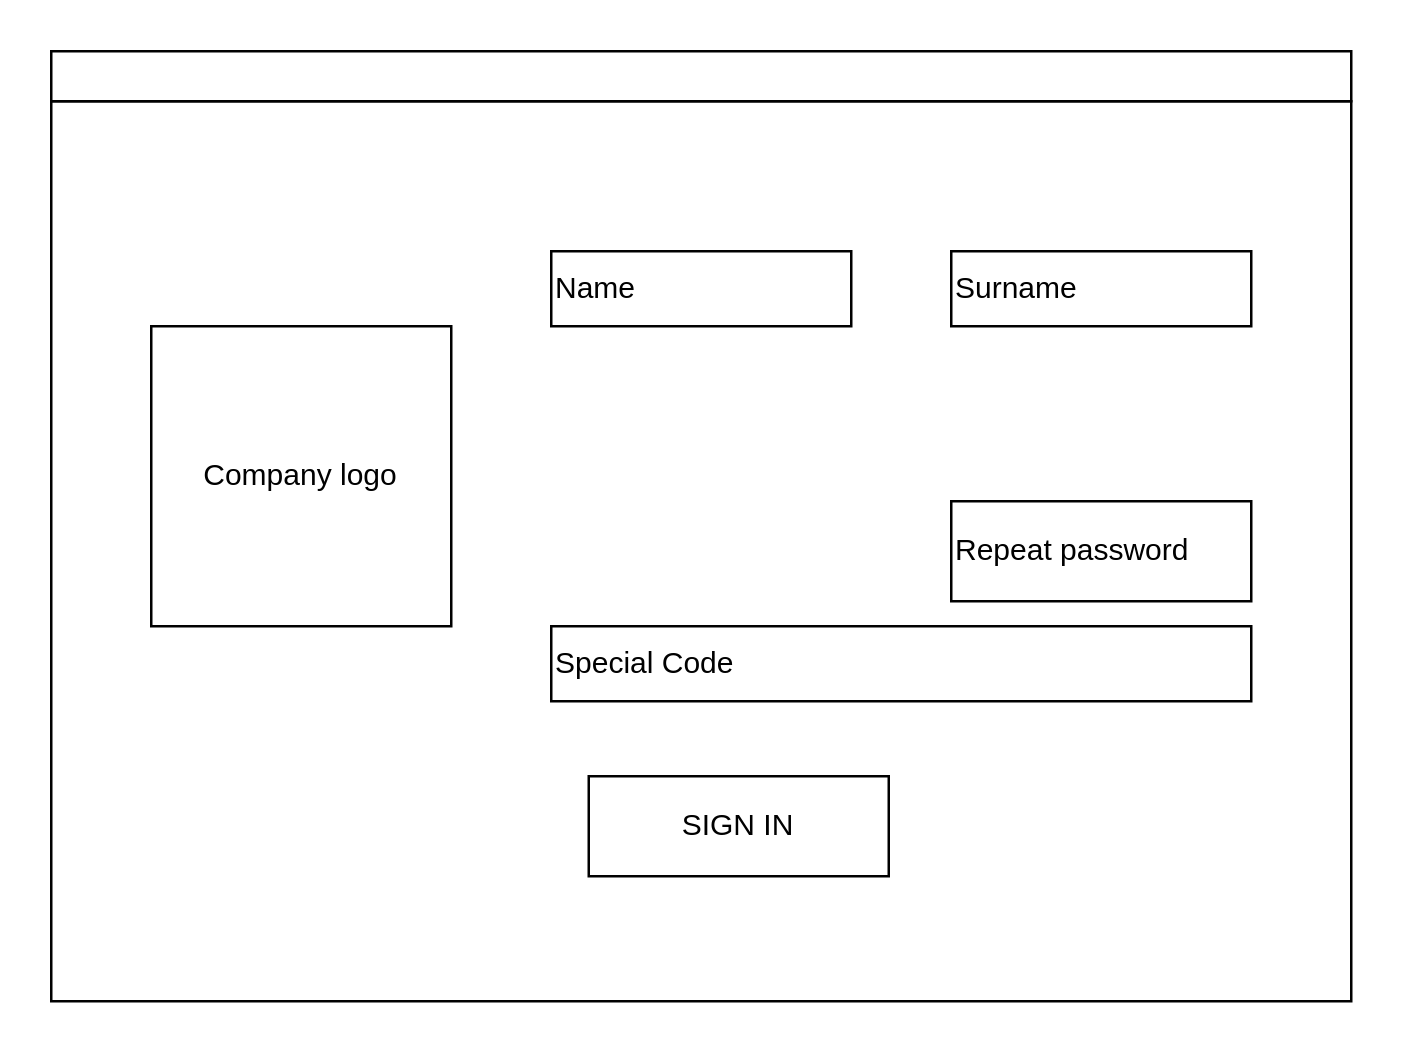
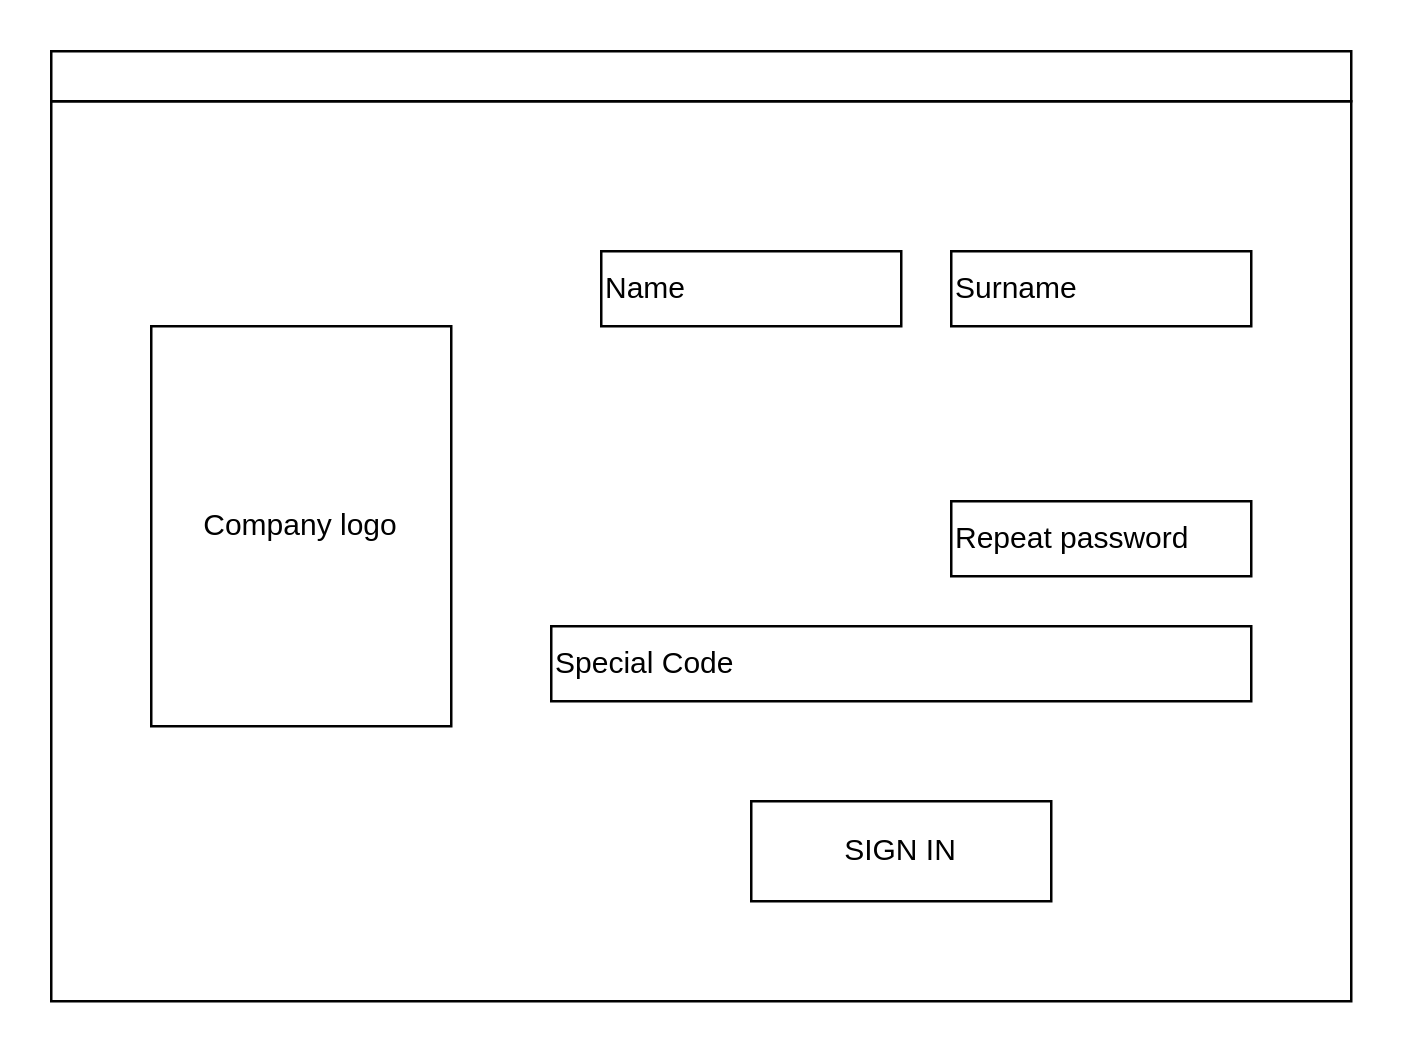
  <mxCell id="0" />
  <mxCell id="1" parent="0" />
  <mxCell id="2" value="" style="rounded=0;whiteSpace=wrap;html=1;fillColor=none;" parent="1" vertex="1"><mxGeometry x="20" y="40" width="520" height="360" as="geometry" /></mxCell>
  <mxCell id="3" value="" style="rounded=0;whiteSpace=wrap;html=1;" parent="1" vertex="1"><mxGeometry x="20" y="20" width="520" height="20" as="geometry" /></mxCell>
- <mxCell id="4" value="Name" style="rounded=0;whiteSpace=wrap;html=1;fillColor=none;align=left;" parent="1" vertex="1"><mxGeometry x="220" y="100" width="120" height="30" as="geometry" /></mxCell>
- <mxCell id="5" value="Company logo" style="rounded=0;whiteSpace=wrap;html=1;fillColor=none;" parent="1" vertex="1"><mxGeometry x="60" y="130" width="120" height="120" as="geometry" /></mxCell>
- <mxCell id="6" value="SIGN IN" style="rounded=0;whiteSpace=wrap;html=1;fillColor=none;" parent="1" vertex="1"><mxGeometry x="235" y="310" width="120" height="40" as="geometry" /></mxCell>
+ <mxCell id="4" value="Name" style="rounded=0;whiteSpace=wrap;html=1;fillColor=none;align=left;" parent="1" vertex="1"><mxGeometry x="240" y="100" width="120" height="30" as="geometry" /></mxCell>
+ <mxCell id="5" value="Company logo" style="rounded=0;whiteSpace=wrap;html=1;fillColor=none;" parent="1" vertex="1"><mxGeometry x="60" y="130" width="120" height="160" as="geometry" /></mxCell>
+ <mxCell id="6" value="SIGN IN" style="rounded=0;whiteSpace=wrap;html=1;fillColor=none;" parent="1" vertex="1"><mxGeometry x="300" y="320" width="120" height="40" as="geometry" /></mxCell>
  <mxCell id="7" value="Surname" style="rounded=0;whiteSpace=wrap;html=1;fillColor=none;align=left;" parent="1" vertex="1"><mxGeometry x="380" y="100" width="120" height="30" as="geometry" /></mxCell>
- <mxCell id="8" value="Repeat password" style="rounded=0;whiteSpace=wrap;html=1;fillColor=none;align=left;" vertex="1" parent="1"><mxGeometry x="380" y="200" width="120" height="40" as="geometry" /></mxCell>
+ <mxCell id="8" value="Repeat password" style="rounded=0;whiteSpace=wrap;html=1;fillColor=none;align=left;" vertex="1" parent="1"><mxGeometry x="380" y="200" width="120" height="30" as="geometry" /></mxCell>
  <mxCell id="9" value="Special Code" style="rounded=0;whiteSpace=wrap;html=1;fillColor=none;align=left;" vertex="1" parent="1"><mxGeometry x="220" y="250" width="280" height="30" as="geometry" /></mxCell>
